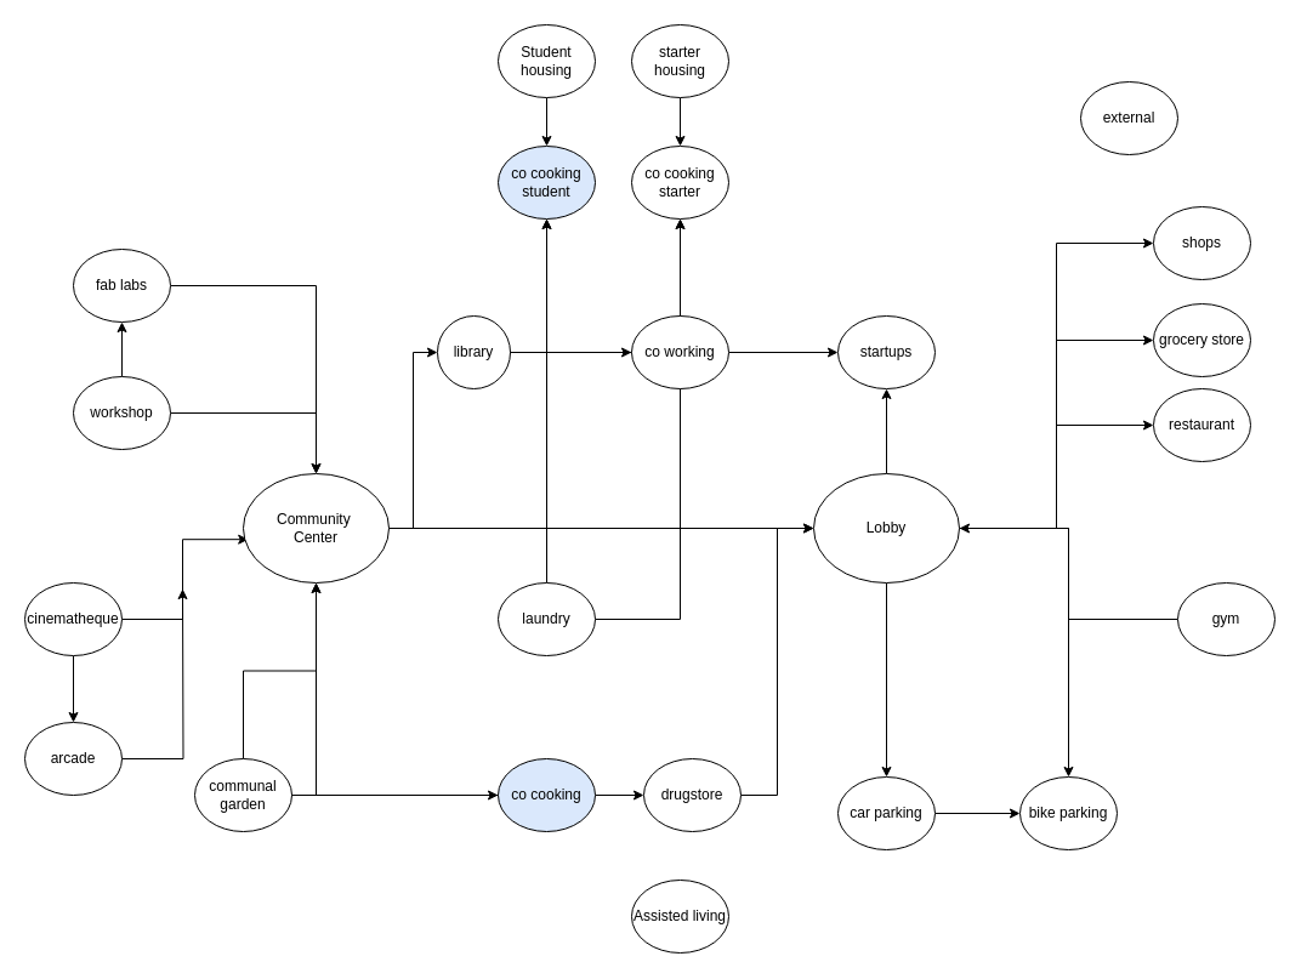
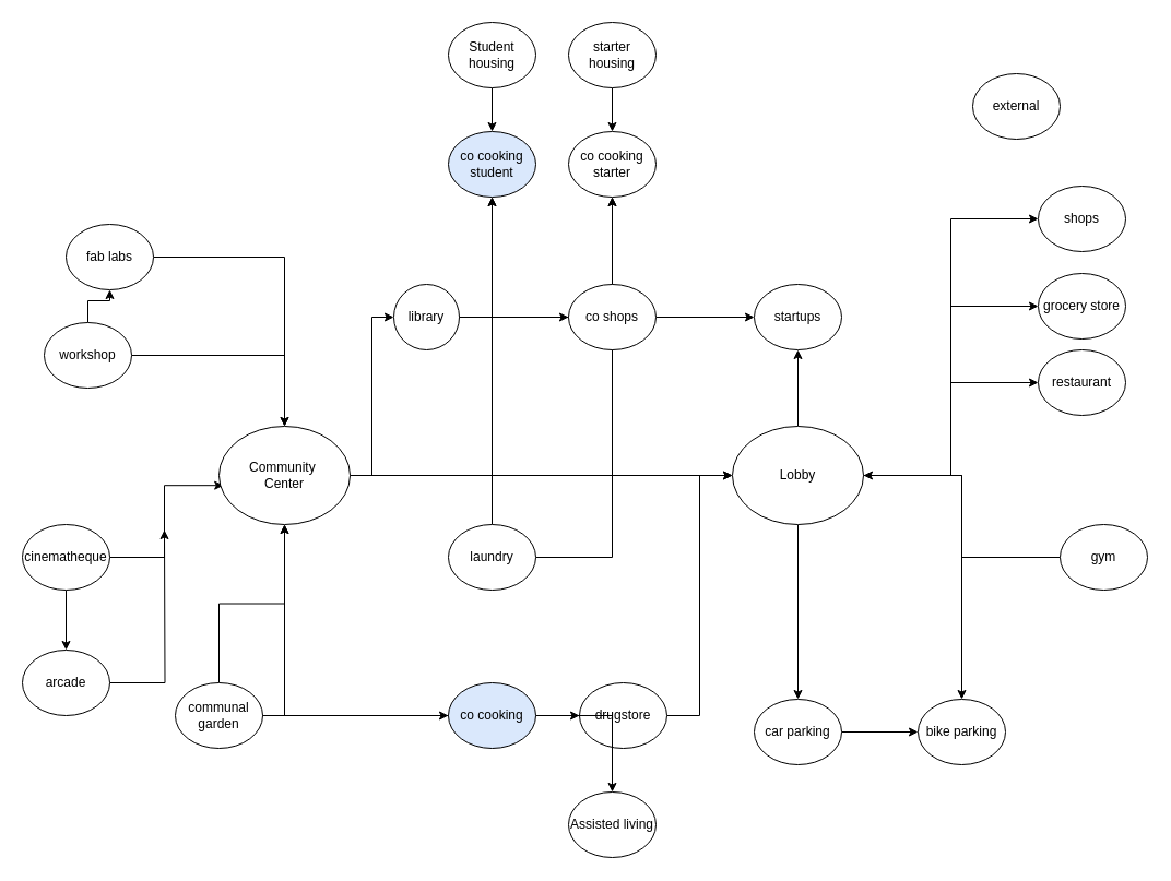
  <mxCell id="0" />
  <mxCell id="1" parent="0" />
  <mxCell id="2" style="edgeStyle=orthogonalEdgeStyle;rounded=0;orthogonalLoop=1;jettySize=auto;html=1;" edge="1" parent="1" source="3"><mxGeometry relative="1" as="geometry"><mxPoint x="150" y="485" as="targetPoint" /></mxGeometry></mxCell>
  <mxCell id="3" value="arcade" style="ellipse;whiteSpace=wrap;html=1;" vertex="1" parent="1"><mxGeometry x="20" y="595" width="80" height="60" as="geometry" /></mxCell>
  <mxCell id="4" value="grocery store" style="ellipse;whiteSpace=wrap;html=1;" vertex="1" parent="1"><mxGeometry x="950" y="250" width="80" height="60" as="geometry" /></mxCell>
  <mxCell id="5" style="edgeStyle=orthogonalEdgeStyle;rounded=0;orthogonalLoop=1;jettySize=auto;html=1;entryX=0.5;entryY=1;entryDx=0;entryDy=0;" edge="1" parent="1" source="7" target="13"><mxGeometry relative="1" as="geometry" /></mxCell>
  <mxCell id="6" style="edgeStyle=orthogonalEdgeStyle;rounded=0;orthogonalLoop=1;jettySize=auto;html=1;" edge="1" parent="1" source="7" target="35"><mxGeometry relative="1" as="geometry" /></mxCell>
- <mxCell id="7" value="workshop" style="ellipse;whiteSpace=wrap;html=1;" vertex="1" parent="1"><mxGeometry x="60" y="310" width="80" height="60" as="geometry" /></mxCell>
+ <mxCell id="7" value="workshop" style="ellipse;whiteSpace=wrap;html=1;" vertex="1" parent="1"><mxGeometry x="40" y="295" width="80" height="60" as="geometry" /></mxCell>
  <mxCell id="8" value="restaurant" style="ellipse;whiteSpace=wrap;html=1;" vertex="1" parent="1"><mxGeometry x="950" y="320" width="80" height="60" as="geometry" /></mxCell>
  <mxCell id="9" value="bike parking" style="ellipse;whiteSpace=wrap;html=1;" vertex="1" parent="1"><mxGeometry x="840" y="640" width="80" height="60" as="geometry" /></mxCell>
  <mxCell id="10" style="edgeStyle=orthogonalEdgeStyle;rounded=0;orthogonalLoop=1;jettySize=auto;html=1;" edge="1" parent="1" source="11" target="9"><mxGeometry relative="1" as="geometry" /></mxCell>
  <mxCell id="11" value="car parking" style="ellipse;whiteSpace=wrap;html=1;" vertex="1" parent="1"><mxGeometry x="690" y="640" width="80" height="60" as="geometry" /></mxCell>
  <mxCell id="12" style="edgeStyle=orthogonalEdgeStyle;rounded=0;orthogonalLoop=1;jettySize=auto;html=1;" edge="1" parent="1" source="13" target="35"><mxGeometry relative="1" as="geometry" /></mxCell>
  <mxCell id="13" value="fab labs" style="ellipse;whiteSpace=wrap;html=1;" vertex="1" parent="1"><mxGeometry x="60" y="205" width="80" height="60" as="geometry" /></mxCell>
  <mxCell id="14" value="startups" style="ellipse;whiteSpace=wrap;html=1;" vertex="1" parent="1"><mxGeometry x="690" y="260" width="80" height="60" as="geometry" /></mxCell>
  <mxCell id="15" style="edgeStyle=orthogonalEdgeStyle;rounded=0;orthogonalLoop=1;jettySize=auto;html=1;entryX=0.035;entryY=0.602;entryDx=0;entryDy=0;entryPerimeter=0;" edge="1" parent="1" source="17" target="35"><mxGeometry relative="1" as="geometry" /></mxCell>
  <mxCell id="16" style="edgeStyle=orthogonalEdgeStyle;rounded=0;orthogonalLoop=1;jettySize=auto;html=1;" edge="1" parent="1" source="17" target="3"><mxGeometry relative="1" as="geometry" /></mxCell>
  <mxCell id="17" value="cinematheque" style="ellipse;whiteSpace=wrap;html=1;" vertex="1" parent="1"><mxGeometry x="20" y="480" width="80" height="60" as="geometry" /></mxCell>
  <mxCell id="18" style="edgeStyle=orthogonalEdgeStyle;rounded=0;orthogonalLoop=1;jettySize=auto;html=1;entryX=0;entryY=0.5;entryDx=0;entryDy=0;" edge="1" parent="1" source="19" target="42"><mxGeometry relative="1" as="geometry" /></mxCell>
  <mxCell id="19" value="drugstore" style="ellipse;whiteSpace=wrap;html=1;" vertex="1" parent="1"><mxGeometry x="530" y="625" width="80" height="60" as="geometry" /></mxCell>
  <mxCell id="20" value="co cooking&lt;br&gt;starter" style="ellipse;whiteSpace=wrap;html=1;" vertex="1" parent="1"><mxGeometry x="520" y="120" width="80" height="60" as="geometry" /></mxCell>
  <mxCell id="21" style="edgeStyle=orthogonalEdgeStyle;rounded=0;orthogonalLoop=1;jettySize=auto;html=1;entryX=0.5;entryY=0;entryDx=0;entryDy=0;" edge="1" parent="1" source="22" target="43"><mxGeometry relative="1" as="geometry" /></mxCell>
  <mxCell id="22" value="Student housing" style="ellipse;whiteSpace=wrap;html=1;" vertex="1" parent="1"><mxGeometry x="410" y="20" width="80" height="60" as="geometry" /></mxCell>
  <mxCell id="23" style="edgeStyle=orthogonalEdgeStyle;rounded=0;orthogonalLoop=1;jettySize=auto;html=1;entryX=0.5;entryY=0;entryDx=0;entryDy=0;" edge="1" parent="1" source="24" target="20"><mxGeometry relative="1" as="geometry" /></mxCell>
  <mxCell id="24" value="starter housing" style="ellipse;whiteSpace=wrap;html=1;" vertex="1" parent="1"><mxGeometry x="520" y="20" width="80" height="60" as="geometry" /></mxCell>
  <mxCell id="25" style="edgeStyle=orthogonalEdgeStyle;rounded=0;orthogonalLoop=1;jettySize=auto;html=1;" edge="1" parent="1" source="26" target="42"><mxGeometry relative="1" as="geometry" /></mxCell>
  <mxCell id="26" value="gym" style="ellipse;whiteSpace=wrap;html=1;" vertex="1" parent="1"><mxGeometry x="970" y="480" width="80" height="60" as="geometry" /></mxCell>
  <mxCell id="27" style="edgeStyle=orthogonalEdgeStyle;rounded=0;orthogonalLoop=1;jettySize=auto;html=1;entryX=0;entryY=0.5;entryDx=0;entryDy=0;" edge="1" parent="1" source="29" target="52"><mxGeometry relative="1" as="geometry" /></mxCell>
  <mxCell id="28" style="edgeStyle=orthogonalEdgeStyle;rounded=0;orthogonalLoop=1;jettySize=auto;html=1;" edge="1" parent="1" source="29" target="35"><mxGeometry relative="1" as="geometry" /></mxCell>
  <mxCell id="29" value="communal&lt;br&gt;garden" style="ellipse;whiteSpace=wrap;html=1;" vertex="1" parent="1"><mxGeometry x="160" y="625" width="80" height="60" as="geometry" /></mxCell>
  <mxCell id="30" value="shops" style="ellipse;whiteSpace=wrap;html=1;" vertex="1" parent="1"><mxGeometry x="950" y="170" width="80" height="60" as="geometry" /></mxCell>
  <mxCell id="31" style="edgeStyle=orthogonalEdgeStyle;rounded=0;orthogonalLoop=1;jettySize=auto;html=1;" edge="1" parent="1" source="35" target="43"><mxGeometry relative="1" as="geometry" /></mxCell>
  <mxCell id="32" style="edgeStyle=orthogonalEdgeStyle;rounded=0;orthogonalLoop=1;jettySize=auto;html=1;entryX=0;entryY=0.5;entryDx=0;entryDy=0;" edge="1" parent="1" source="35" target="48"><mxGeometry relative="1" as="geometry" /></mxCell>
  <mxCell id="33" style="edgeStyle=orthogonalEdgeStyle;rounded=0;orthogonalLoop=1;jettySize=auto;html=1;" edge="1" parent="1" source="35" target="42"><mxGeometry relative="1" as="geometry" /></mxCell>
  <mxCell id="34" style="edgeStyle=orthogonalEdgeStyle;rounded=0;orthogonalLoop=1;jettySize=auto;html=1;" edge="1" parent="1" source="35" target="20"><mxGeometry relative="1" as="geometry" /></mxCell>
  <mxCell id="35" value="Community&amp;nbsp;&lt;br&gt;Center" style="ellipse;whiteSpace=wrap;html=1;" vertex="1" parent="1"><mxGeometry x="200" y="390" width="120" height="90" as="geometry" /></mxCell>
  <mxCell id="36" style="edgeStyle=orthogonalEdgeStyle;rounded=0;orthogonalLoop=1;jettySize=auto;html=1;" edge="1" parent="1" source="42" target="11"><mxGeometry relative="1" as="geometry" /></mxCell>
  <mxCell id="37" style="edgeStyle=orthogonalEdgeStyle;rounded=0;orthogonalLoop=1;jettySize=auto;html=1;" edge="1" parent="1" source="42" target="9"><mxGeometry relative="1" as="geometry" /></mxCell>
  <mxCell id="38" style="edgeStyle=orthogonalEdgeStyle;rounded=0;orthogonalLoop=1;jettySize=auto;html=1;" edge="1" parent="1" source="42" target="14"><mxGeometry relative="1" as="geometry" /></mxCell>
  <mxCell id="39" style="edgeStyle=orthogonalEdgeStyle;rounded=0;orthogonalLoop=1;jettySize=auto;html=1;entryX=0;entryY=0.5;entryDx=0;entryDy=0;" edge="1" parent="1" source="42" target="8"><mxGeometry relative="1" as="geometry" /></mxCell>
  <mxCell id="40" style="edgeStyle=orthogonalEdgeStyle;rounded=0;orthogonalLoop=1;jettySize=auto;html=1;entryX=0;entryY=0.5;entryDx=0;entryDy=0;" edge="1" parent="1" source="42" target="4"><mxGeometry relative="1" as="geometry" /></mxCell>
  <mxCell id="41" style="edgeStyle=orthogonalEdgeStyle;rounded=0;orthogonalLoop=1;jettySize=auto;html=1;entryX=0;entryY=0.5;entryDx=0;entryDy=0;" edge="1" parent="1" source="42" target="30"><mxGeometry relative="1" as="geometry" /></mxCell>
  <mxCell id="42" value="Lobby" style="ellipse;whiteSpace=wrap;html=1;" vertex="1" parent="1"><mxGeometry x="670" y="390" width="120" height="90" as="geometry" /></mxCell>
  <mxCell id="43" value="co cooking&lt;br&gt;student" style="ellipse;whiteSpace=wrap;html=1;fillColor=#dae8fc;" vertex="1" parent="1"><mxGeometry x="410" y="120" width="80" height="60" as="geometry" /></mxCell>
  <mxCell id="44" style="edgeStyle=orthogonalEdgeStyle;rounded=0;orthogonalLoop=1;jettySize=auto;html=1;" edge="1" parent="1" source="46" target="43"><mxGeometry relative="1" as="geometry" /></mxCell>
  <mxCell id="45" style="edgeStyle=orthogonalEdgeStyle;rounded=0;orthogonalLoop=1;jettySize=auto;html=1;" edge="1" parent="1" source="46" target="20"><mxGeometry relative="1" as="geometry" /></mxCell>
  <mxCell id="46" value="laundry" style="ellipse;whiteSpace=wrap;html=1;" vertex="1" parent="1"><mxGeometry x="410" y="480" width="80" height="60" as="geometry" /></mxCell>
  <mxCell id="47" style="edgeStyle=orthogonalEdgeStyle;rounded=0;orthogonalLoop=1;jettySize=auto;html=1;entryX=0;entryY=0.5;entryDx=0;entryDy=0;" edge="1" parent="1" source="48" target="55"><mxGeometry relative="1" as="geometry" /></mxCell>
  <mxCell id="48" value="library" style="ellipse;whiteSpace=wrap;html=1;" vertex="1" parent="1"><mxGeometry x="360" y="260" width="60" height="60" as="geometry" /></mxCell>
  <mxCell id="49" style="edgeStyle=orthogonalEdgeStyle;rounded=0;orthogonalLoop=1;jettySize=auto;html=1;" edge="1" parent="1" source="52" target="35"><mxGeometry relative="1" as="geometry" /></mxCell>
  <mxCell id="50" style="edgeStyle=orthogonalEdgeStyle;rounded=0;orthogonalLoop=1;jettySize=auto;html=1;" edge="1" parent="1" source="52" target="19"><mxGeometry relative="1" as="geometry" /></mxCell>
+ <mxCell id="51" style="edgeStyle=orthogonalEdgeStyle;rounded=0;orthogonalLoop=1;jettySize=auto;html=1;" edge="1" parent="1" source="52" target="57"><mxGeometry relative="1" as="geometry" /></mxCell>
  <mxCell id="52" value="co cooking" style="ellipse;whiteSpace=wrap;html=1;fillColor=#dae8fc;" vertex="1" parent="1"><mxGeometry x="410" y="625" width="80" height="60" as="geometry" /></mxCell>
  <mxCell id="53" value="" style="edgeStyle=orthogonalEdgeStyle;rounded=0;orthogonalLoop=1;jettySize=auto;html=1;endArrow=none;" edge="1" parent="1" source="29" target="52"><mxGeometry relative="1" as="geometry"><mxPoint x="490" y="435" as="targetPoint" /><mxPoint x="290" y="655" as="sourcePoint" /></mxGeometry></mxCell>
  <mxCell id="54" style="edgeStyle=orthogonalEdgeStyle;rounded=0;orthogonalLoop=1;jettySize=auto;html=1;" edge="1" parent="1" source="55" target="14"><mxGeometry relative="1" as="geometry" /></mxCell>
- <mxCell id="55" value="co working" style="ellipse;whiteSpace=wrap;html=1;" vertex="1" parent="1"><mxGeometry x="520" y="260" width="80" height="60" as="geometry" /></mxCell>
+ <mxCell id="55" value="co shops" style="ellipse;whiteSpace=wrap;html=1;" vertex="1" parent="1"><mxGeometry x="520" y="260" width="80" height="60" as="geometry" /></mxCell>
  <mxCell id="56" value="" style="edgeStyle=orthogonalEdgeStyle;rounded=0;orthogonalLoop=1;jettySize=auto;html=1;endArrow=none;" edge="1" parent="1" source="48" target="55"><mxGeometry relative="1" as="geometry"><mxPoint x="480" y="365" as="sourcePoint" /><mxPoint x="560" y="180" as="targetPoint" /></mxGeometry></mxCell>
  <mxCell id="57" value="Assisted living" style="ellipse;whiteSpace=wrap;html=1;" vertex="1" parent="1"><mxGeometry x="520" y="725" width="80" height="60" as="geometry" /></mxCell>
  <mxCell id="58" value="external" style="ellipse;whiteSpace=wrap;html=1;" vertex="1" parent="1"><mxGeometry x="890" y="67" width="80" height="60" as="geometry" /></mxCell>
